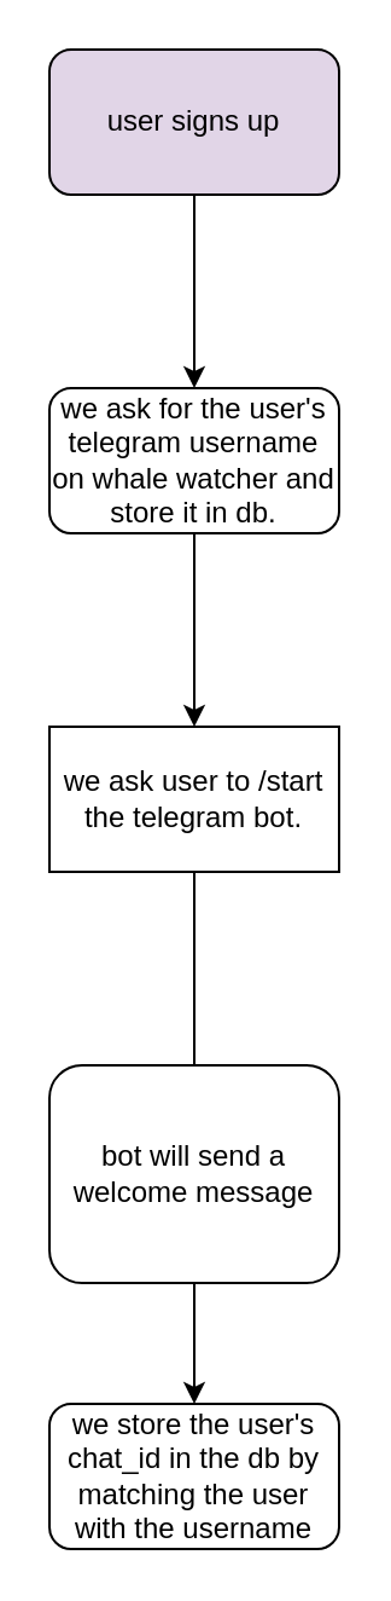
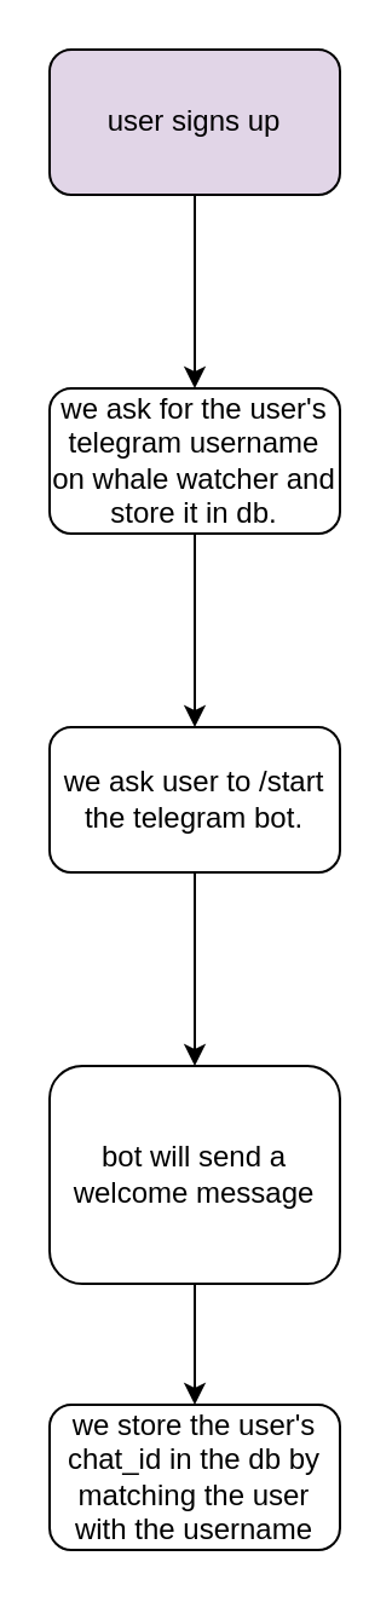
  <mxCell id="0" />
  <mxCell id="1" parent="0" />
  <mxCell id="2" value="" style="edgeStyle=orthogonalEdgeStyle;rounded=0;orthogonalLoop=1;jettySize=auto;html=1;" edge="1" parent="1" source="3" target="5"><mxGeometry relative="1" as="geometry" /></mxCell>
  <mxCell id="3" value="user signs up" style="rounded=1;whiteSpace=wrap;html=1;fillColor=#e1d5e7;" vertex="1" parent="1"><mxGeometry x="20" y="20" width="120" height="60" as="geometry" /></mxCell>
  <mxCell id="4" value="" style="edgeStyle=orthogonalEdgeStyle;rounded=0;orthogonalLoop=1;jettySize=auto;html=1;" edge="1" parent="1" source="5" target="7"><mxGeometry relative="1" as="geometry" /></mxCell>
  <mxCell id="5" value="we ask for the user's telegram username on whale watcher and store it in db." style="whiteSpace=wrap;html=1;rounded=1;" vertex="1" parent="1"><mxGeometry x="20" y="160" width="120" height="60" as="geometry" /></mxCell>
- <mxCell id="6" value="" style="edgeStyle=orthogonalEdgeStyle;rounded=0;orthogonalLoop=1;jettySize=auto;html=1;endArrow=none;" edge="1" parent="1" source="7" target="9"><mxGeometry relative="1" as="geometry" /></mxCell>
- <mxCell id="7" value="we ask user to /start the telegram bot." style="whiteSpace=wrap;html=1;rounded=0;" vertex="1" parent="1"><mxGeometry x="20" y="300" width="120" height="60" as="geometry" /></mxCell>
+ <mxCell id="6" value="" style="edgeStyle=orthogonalEdgeStyle;rounded=0;orthogonalLoop=1;jettySize=auto;html=1;" edge="1" parent="1" source="7" target="9"><mxGeometry relative="1" as="geometry" /></mxCell>
+ <mxCell id="7" value="we ask user to /start the telegram bot." style="whiteSpace=wrap;html=1;rounded=1;" vertex="1" parent="1"><mxGeometry x="20" y="300" width="120" height="60" as="geometry" /></mxCell>
  <mxCell id="8" value="" style="edgeStyle=orthogonalEdgeStyle;rounded=0;orthogonalLoop=1;jettySize=auto;html=1;" edge="1" parent="1" source="9" target="10"><mxGeometry relative="1" as="geometry" /></mxCell>
  <mxCell id="9" value="bot will send a welcome message" style="whiteSpace=wrap;html=1;rounded=1;" vertex="1" parent="1"><mxGeometry x="20" y="440" width="120" height="90" as="geometry" /></mxCell>
  <mxCell id="10" value="we store the user's chat_id in the db by matching the user with the username" style="whiteSpace=wrap;html=1;rounded=1;" vertex="1" parent="1"><mxGeometry x="20" y="580" width="120" height="60" as="geometry" /></mxCell>
